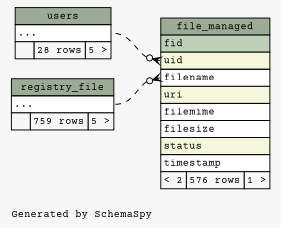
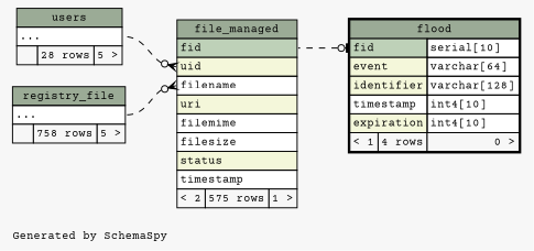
  digraph {
    bgcolor="#f7f7f7"
    fontname="Courier Prime"
    fontsize=11
    label="\nGenerated by SchemaSpy"
    labeljust=l
    nodesep=0.18
    rankdir=RL
    ranksep=0.46
    node [fontname="Courier Prime" fontsize=11 shape=plaintext]
    edge [arrowhead=none arrowsize=0.8 arrowtail=crowodot dir=back fontname="Courier Prime" headport="elipses:e" style=dashed]
-   n1 [label=<     <TABLE BORDER="0" CELLBORDER="1" CELLSPACING="0" BGCOLOR="#ffffff">       <TR><TD COLSPAN="3" BGCOLOR="#9bab96" ALIGN="CENTER">file_managed</TD></TR>       <TR><TD PORT="fid" COLSPAN="3" BGCOLOR="#bed1b8" ALIGN="LEFT">fid</TD></TR>       <TR><TD PORT="uid" COLSPAN="3" BGCOLOR="#f4f7da" ALIGN="LEFT">uid</TD></TR>       <TR><TD PORT="filename" COLSPAN="3" ALIGN="LEFT">filename</TD></TR>       <TR><TD PORT="uri" COLSPAN="3" BGCOLOR="#f4f7da" ALIGN="LEFT">uri</TD></TR>       <TR><TD PORT="filemime" COLSPAN="3" ALIGN="LEFT">filemime</TD></TR>       <TR><TD PORT="filesize" COLSPAN="3" ALIGN="LEFT">filesize</TD></TR>       <TR><TD PORT="status" COLSPAN="3" BGCOLOR="#f4f7da" ALIGN="LEFT">status</TD></TR>       <TR><TD PORT="timestamp" COLSPAN="3" ALIGN="LEFT">timestamp</TD></TR>       <TR><TD ALIGN="LEFT" BGCOLOR="#f7f7f7">&lt; 2</TD><TD ALIGN="RIGHT" BGCOLOR="#f7f7f7">576 rows</TD><TD ALIGN="RIGHT" BGCOLOR="#f7f7f7">1 &gt;</TD></TR>     </TABLE>>]
-   n2 [label=<     <TABLE BORDER="0" CELLBORDER="1" CELLSPACING="0" BGCOLOR="#ffffff">       <TR><TD COLSPAN="3" BGCOLOR="#9bab96" ALIGN="CENTER">registry_file</TD></TR>       <TR><TD PORT="elipses" COLSPAN="3" ALIGN="LEFT">...</TD></TR>       <TR><TD ALIGN="LEFT" BGCOLOR="#f7f7f7">  </TD><TD ALIGN="RIGHT" BGCOLOR="#f7f7f7">759 rows</TD><TD ALIGN="RIGHT" BGCOLOR="#f7f7f7">5 &gt;</TD></TR>     </TABLE>>]
+   n1 [label=<     <TABLE BORDER="0" CELLBORDER="1" CELLSPACING="0" BGCOLOR="#ffffff">       <TR><TD COLSPAN="3" BGCOLOR="#9bab96" ALIGN="CENTER">file_managed</TD></TR>       <TR><TD PORT="fid" COLSPAN="3" BGCOLOR="#bed1b8" ALIGN="LEFT">fid</TD></TR>       <TR><TD PORT="uid" COLSPAN="3" BGCOLOR="#f4f7da" ALIGN="LEFT">uid</TD></TR>       <TR><TD PORT="filename" COLSPAN="3" ALIGN="LEFT">filename</TD></TR>       <TR><TD PORT="uri" COLSPAN="3" BGCOLOR="#f4f7da" ALIGN="LEFT">uri</TD></TR>       <TR><TD PORT="filemime" COLSPAN="3" ALIGN="LEFT">filemime</TD></TR>       <TR><TD PORT="filesize" COLSPAN="3" ALIGN="LEFT">filesize</TD></TR>       <TR><TD PORT="status" COLSPAN="3" BGCOLOR="#f4f7da" ALIGN="LEFT">status</TD></TR>       <TR><TD PORT="timestamp" COLSPAN="3" ALIGN="LEFT">timestamp</TD></TR>       <TR><TD ALIGN="LEFT" BGCOLOR="#f7f7f7">&lt; 2</TD><TD ALIGN="RIGHT" BGCOLOR="#f7f7f7">575 rows</TD><TD ALIGN="RIGHT" BGCOLOR="#f7f7f7">1 &gt;</TD></TR>     </TABLE>>]
+   n2 [label=<     <TABLE BORDER="0" CELLBORDER="1" CELLSPACING="0" BGCOLOR="#ffffff">       <TR><TD COLSPAN="3" BGCOLOR="#9bab96" ALIGN="CENTER">registry_file</TD></TR>       <TR><TD PORT="elipses" COLSPAN="3" ALIGN="LEFT">...</TD></TR>       <TR><TD ALIGN="LEFT" BGCOLOR="#f7f7f7">  </TD><TD ALIGN="RIGHT" BGCOLOR="#f7f7f7">758 rows</TD><TD ALIGN="RIGHT" BGCOLOR="#f7f7f7">5 &gt;</TD></TR>     </TABLE>>]
    n3 [label=<     <TABLE BORDER="0" CELLBORDER="1" CELLSPACING="0" BGCOLOR="#ffffff">       <TR><TD COLSPAN="3" BGCOLOR="#9bab96" ALIGN="CENTER">users</TD></TR>       <TR><TD PORT="elipses" COLSPAN="3" ALIGN="LEFT">...</TD></TR>       <TR><TD ALIGN="LEFT" BGCOLOR="#f7f7f7">  </TD><TD ALIGN="RIGHT" BGCOLOR="#f7f7f7">28 rows</TD><TD ALIGN="RIGHT" BGCOLOR="#f7f7f7">5 &gt;</TD></TR>     </TABLE>>]
+   n4 [label=<     <TABLE BORDER="2" CELLBORDER="1" CELLSPACING="0" BGCOLOR="#ffffff">       <TR><TD COLSPAN="3" BGCOLOR="#9bab96" ALIGN="CENTER">flood</TD></TR>       <TR><TD PORT="fid" COLSPAN="2" BGCOLOR="#bed1b8" ALIGN="LEFT">fid</TD><TD PORT="fid.type" ALIGN="LEFT">serial[10]</TD></TR>       <TR><TD PORT="event" COLSPAN="2" BGCOLOR="#f4f7da" ALIGN="LEFT">event</TD><TD PORT="event.type" ALIGN="LEFT">varchar[64]</TD></TR>       <TR><TD PORT="identifier" COLSPAN="2" BGCOLOR="#f4f7da" ALIGN="LEFT">identifier</TD><TD PORT="identifier.type" ALIGN="LEFT">varchar[128]</TD></TR>       <TR><TD PORT="timestamp" COLSPAN="2" ALIGN="LEFT">timestamp</TD><TD PORT="timestamp.type" ALIGN="LEFT">int4[10]</TD></TR>       <TR><TD PORT="expiration" COLSPAN="2" BGCOLOR="#f4f7da" ALIGN="LEFT">expiration</TD><TD PORT="expiration.type" ALIGN="LEFT">int4[10]</TD></TR>       <TR><TD ALIGN="LEFT" BGCOLOR="#f7f7f7">&lt; 1</TD><TD ALIGN="RIGHT" BGCOLOR="#f7f7f7">4 rows</TD><TD ALIGN="RIGHT" BGCOLOR="#f7f7f7">0 &gt;</TD></TR>     </TABLE>>]
    n1 -> n2 [tailport="filename:w"]
    n1 -> n3 [tailport="uid:w"]
+   n4 -> n1 [arrowtail=teeodot headport="fid:e" tailport="fid:w"]
  }
